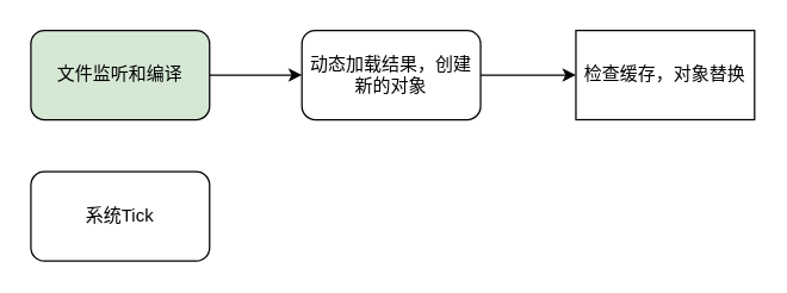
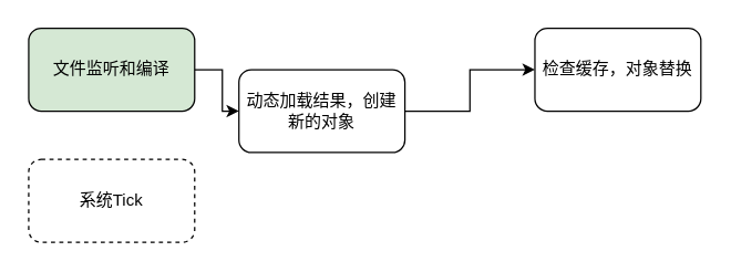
  <mxCell id="0" />
  <mxCell id="1" parent="0" />
  <mxCell id="2" style="edgeStyle=orthogonalEdgeStyle;rounded=0;orthogonalLoop=1;jettySize=auto;html=1;entryX=0;entryY=0.5;entryDx=0;entryDy=0;" edge="1" parent="1" source="3" target="5"><mxGeometry relative="1" as="geometry"><mxPoint x="245" y="50" as="targetPoint" /></mxGeometry></mxCell>
  <mxCell id="3" value="文件监听和编译" style="rounded=1;whiteSpace=wrap;html=1;fillColor=#d5e8d4;" vertex="1" parent="1"><mxGeometry x="20" y="20" width="120" height="60" as="geometry" /></mxCell>
  <mxCell id="4" style="edgeStyle=orthogonalEdgeStyle;rounded=0;orthogonalLoop=1;jettySize=auto;html=1;" edge="1" parent="1" source="5" target="6"><mxGeometry relative="1" as="geometry"><mxPoint x="262" y="136.333" as="targetPoint" /></mxGeometry></mxCell>
- <mxCell id="5" value="动态加载结果，创建新的对象" style="rounded=1;whiteSpace=wrap;html=1;" vertex="1" parent="1"><mxGeometry x="202" y="20" width="120" height="60" as="geometry" /></mxCell>
- <mxCell id="6" value="检查缓存，对象替换" style="whiteSpace=wrap;html=1;rounded=0;" vertex="1" parent="1"><mxGeometry x="386" y="20" width="120" height="60" as="geometry" /></mxCell>
- <mxCell id="7" value="系统Tick" style="rounded=1;whiteSpace=wrap;html=1;" vertex="1" parent="1"><mxGeometry x="20" y="115" width="120" height="60" as="geometry" /></mxCell>
+ <mxCell id="5" value="动态加载结果，创建新的对象" style="rounded=1;whiteSpace=wrap;html=1;" vertex="1" parent="1"><mxGeometry x="172" y="50" width="120" height="60" as="geometry" /></mxCell>
+ <mxCell id="6" value="检查缓存，对象替换" style="rounded=1;whiteSpace=wrap;html=1;" vertex="1" parent="1"><mxGeometry x="386" y="20" width="120" height="60" as="geometry" /></mxCell>
+ <mxCell id="7" value="系统Tick" style="rounded=1;whiteSpace=wrap;html=1;dashed=1;" vertex="1" parent="1"><mxGeometry x="20" y="115" width="120" height="60" as="geometry" /></mxCell>
